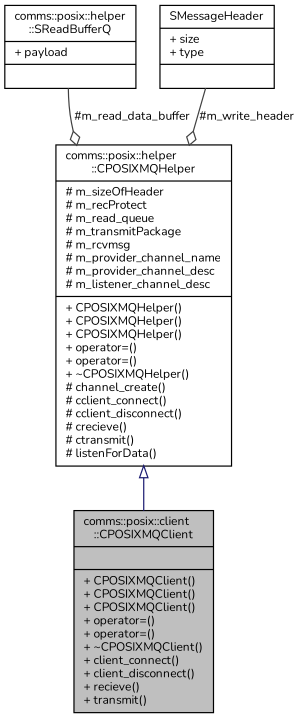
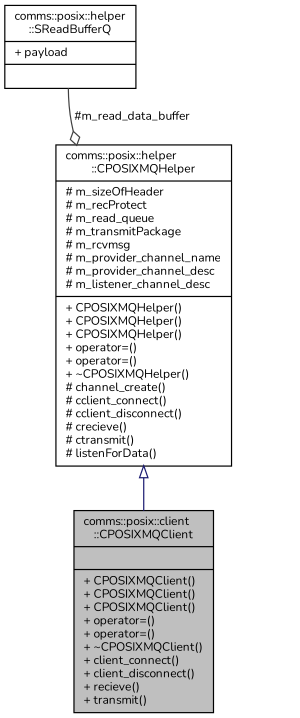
  digraph {
    fontname=Nunito
    node [color=black fillcolor=white fontname=Nunito fontsize=10 shape=record style=filled]
    edge [color=grey25 fontname=Nunito fontsize=10 labelfontname=Helvetica labelfontsize=10 style=solid arrowhead=odiamond]
    n1 [fillcolor=grey75 fontcolor=black height=0.2 label="{comms::posix::client\l::CPOSIXMQClient\n||+ CPOSIXMQClient()\l+ CPOSIXMQClient()\l+ CPOSIXMQClient()\l+ operator=()\l+ operator=()\l+ ~CPOSIXMQClient()\l+ client_connect()\l+ client_disconnect()\l+ recieve()\l+ transmit()\l}" width=0.4]
    n2 [height=0.2 label="{comms::posix::helper\l::CPOSIXMQHelper\n|# m_sizeOfHeader\l# m_recProtect\l# m_read_queue\l# m_transmitPackage\l# m_rcvmsg\l# m_provider_channel_name\l# m_provider_channel_desc\l# m_listener_channel_desc\l|+ CPOSIXMQHelper()\l+ CPOSIXMQHelper()\l+ CPOSIXMQHelper()\l+ operator=()\l+ operator=()\l+ ~CPOSIXMQHelper()\l# channel_create()\l# cclient_connect()\l# cclient_disconnect()\l# crecieve()\l# ctransmit()\l# listenForData()\l}" width=0.4]
    n3 [height=0.2 label="{comms::posix::helper\l::SReadBufferQ\n|+ payload\l|}" width=0.4]
-   n4 [height=0.2 label="{SMessageHeader\n|+ size\l+ type\l|}" width=0.4]
    n2 -> n1 [arrowtail=onormal color=midnightblue dir=back arrowhead=""]
    n3 -> n2 [label=" #m_read_data_buffer"]
-   n4 -> n2 [label=" #m_write_header"]
  }
